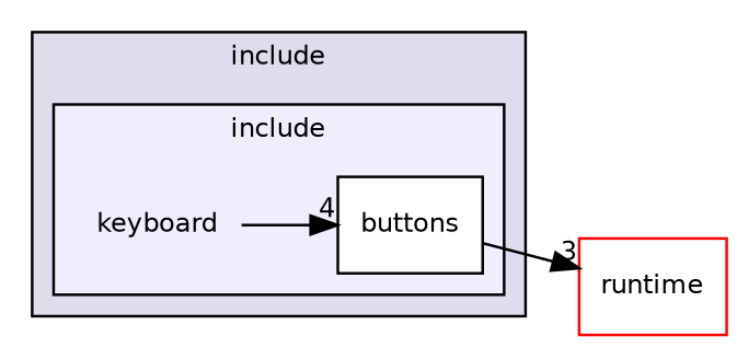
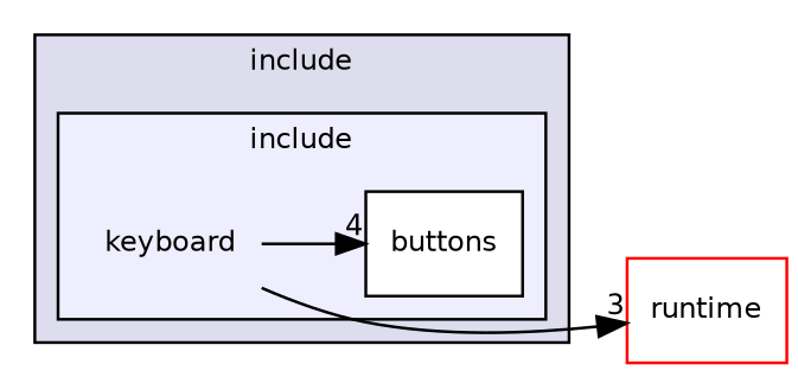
  digraph {
    compound=true
    rankdir=LR
    node [fontname=Helvetica fontsize=10 shape=box fillcolor=white style=filled]
    edge [labeldistance=1.5 labelfontname=Helvetica labelfontsize=10]
    n1 [label=keyboard shape=plaintext fillcolor="" style=""]
    n2 [label=buttons]
    n3 [color=red label=runtime]
    subgraph cluster_1 {
      bgcolor="#ddddee"
      fontname=Helvetica
      fontsize=10
      label=include
      pencolor=black
      subgraph cluster_2 {
        bgcolor="#eeeeff"
        fontname=Helvetica
        fontsize=10
        pencolor=black
        n1
        n2
      }
    }
    n1 -> n2 [headlabel=4]
-   n2 -> n3 [headlabel=3]
+   n1 -> n3 [headlabel=3]
  }
